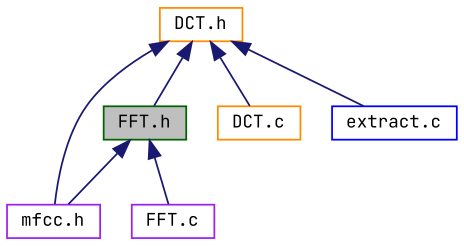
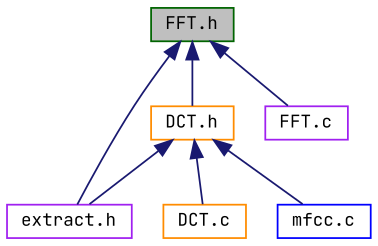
  digraph {
    fontname="JetBrains Mono"
    node [color=darkorange fillcolor=white fontname="JetBrains Mono" fontsize=10 shape=record style=filled]
    edge [color=midnightblue dir=back fontname="JetBrains Mono" fontsize=10 labelfontname=Helvetica labelfontsize=10 style=solid]
    n1 [color=darkgreen fillcolor=grey75 fontcolor=black height=0.2 label="FFT.h" width=0.4]
    n2 [height=0.2 label="DCT.h" width=0.4]
-   n3 [color=purple height=0.2 label="mfcc.h" width=0.4]
+   n3 [color=purple height=0.2 label="extract.h" width=0.4]
    n4 [color=purple height=0.2 label="FFT.c" width=0.4]
    n5 [height=0.2 label="DCT.c" width=0.4]
-   n6 [color=blue height=0.2 label="extract.c" width=0.4]
-   n2 -> n1
+   n6 [color=blue height=0.2 label="mfcc.c" width=0.4]
+   n1 -> n2
    n1 -> n3
    n1 -> n4
    n2 -> n3
    n2 -> n5
    n2 -> n6
  }
